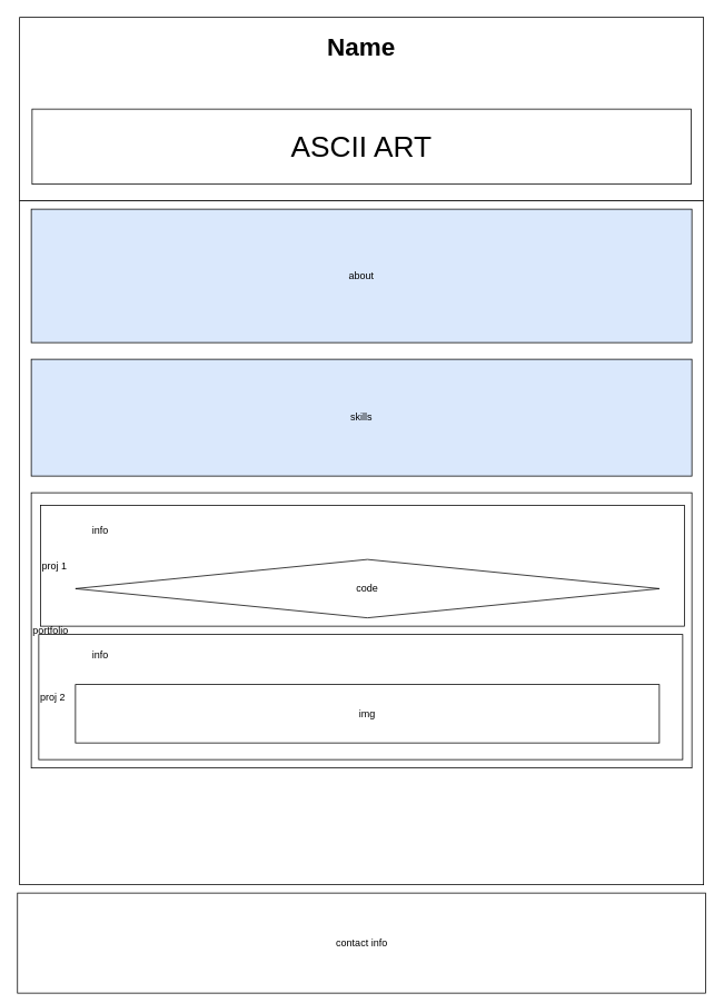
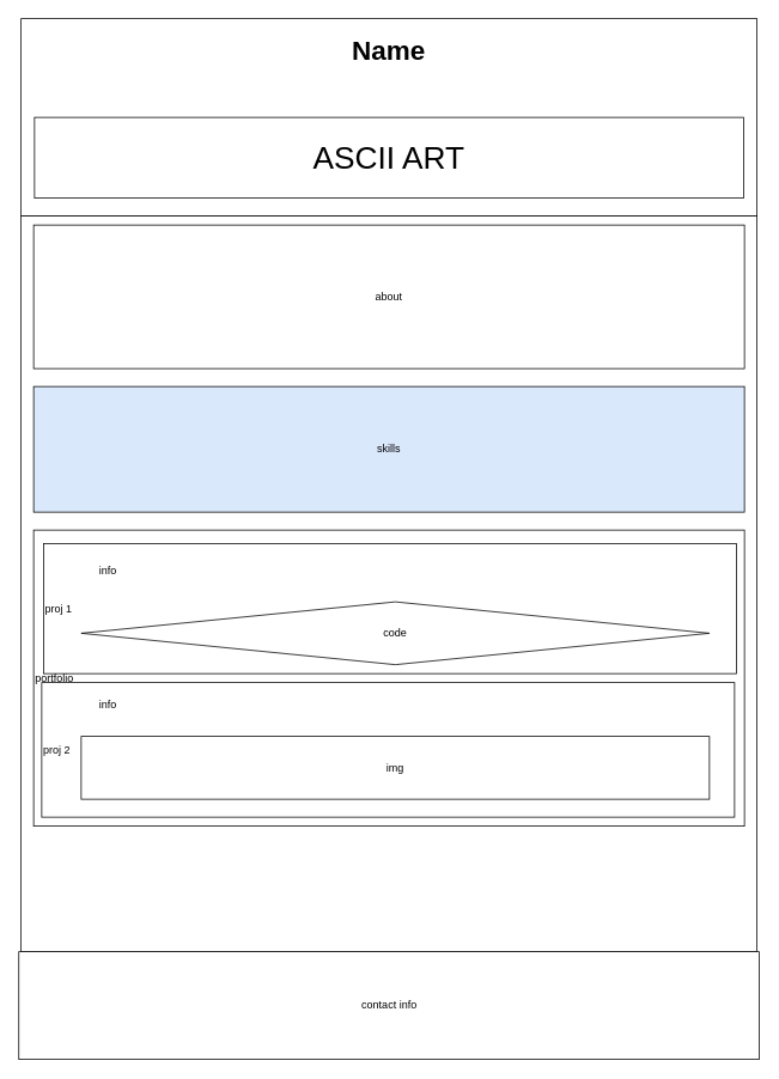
  <mxCell id="0" />
  <mxCell id="1" parent="0" />
  <mxCell id="2" value="" style="rounded=0;whiteSpace=wrap;html=1;" vertex="1" parent="1"><mxGeometry x="23" width="820" height="220" as="geometry" y="20" /></mxCell>
  <mxCell id="3" value="&lt;b&gt;&lt;font style=&quot;font-size: 30px;&quot;&gt;Name&lt;/font&gt;&lt;/b&gt;" style="text;html=1;align=center;verticalAlign=middle;whiteSpace=wrap;rounded=0;strokeWidth=1;fontSize=24;" vertex="1" parent="1"><mxGeometry x="288" y="30" width="290" height="50" as="geometry" /></mxCell>
  <mxCell id="4" value="" style="rounded=0;whiteSpace=wrap;html=1;" vertex="1" parent="1"><mxGeometry x="38" y="130" width="790" height="90" as="geometry" /></mxCell>
  <mxCell id="5" value="&lt;span style=&quot;font-size: 35px;&quot;&gt;ASCII ART&lt;/span&gt;" style="text;html=1;align=center;verticalAlign=middle;whiteSpace=wrap;rounded=0;" vertex="1" parent="1"><mxGeometry x="48" y="140" width="770" height="70" as="geometry" /></mxCell>
  <mxCell id="6" value="" style="whiteSpace=wrap;html=1;aspect=fixed;labelBackgroundColor=#FFFFFF;" vertex="1" parent="1"><mxGeometry x="23" y="240" width="820" height="820" as="geometry" /></mxCell>
- <mxCell id="7" value="about" style="rounded=0;whiteSpace=wrap;html=1;fillColor=#dae8fc;" vertex="1" parent="1"><mxGeometry x="37" y="250" width="792" height="160" as="geometry" /></mxCell>
+ <mxCell id="7" value="about" style="rounded=0;whiteSpace=wrap;html=1;" vertex="1" parent="1"><mxGeometry x="37" y="250" width="792" height="160" as="geometry" /></mxCell>
  <mxCell id="8" value="skills" style="rounded=0;whiteSpace=wrap;html=1;fillColor=#dae8fc;" vertex="1" parent="1"><mxGeometry x="37" y="430" width="792" height="140" as="geometry" /></mxCell>
  <mxCell id="9" value="portfolio" style="rounded=0;whiteSpace=wrap;html=1;align=left;" vertex="1" parent="1"><mxGeometry x="37" y="590" width="792" height="330" as="geometry" /></mxCell>
- <mxCell id="10" value="contact info" style="rounded=0;whiteSpace=wrap;html=1;" vertex="1" parent="1"><mxGeometry x="20.5" y="1070" width="825" height="120" as="geometry" /></mxCell>
+ <mxCell id="10" value="contact info" style="rounded=0;whiteSpace=wrap;html=1;" vertex="1" parent="1"><mxGeometry x="20.5" y="1060" width="825" height="120" as="geometry" /></mxCell>
  <mxCell id="11" value="proj 1" style="rounded=0;whiteSpace=wrap;html=1;align=left;" vertex="1" parent="1"><mxGeometry x="48" y="605" width="772" height="145" as="geometry" /></mxCell>
  <mxCell id="12" value="proj 2" style="rounded=0;whiteSpace=wrap;html=1;align=left;" vertex="1" parent="1"><mxGeometry x="46" y="760" width="772" height="150" as="geometry" /></mxCell>
  <mxCell id="13" value="img" style="rounded=0;whiteSpace=wrap;html=1;" vertex="1" parent="1"><mxGeometry x="90" y="820" width="700" height="70" as="geometry" /></mxCell>
  <mxCell id="14" value="code" style="rhombus;whiteSpace=wrap;html=1;" vertex="1" parent="1"><mxGeometry x="90" y="670" width="700" height="70" as="geometry" /></mxCell>
  <mxCell id="15" value="info" style="text;html=1;align=center;verticalAlign=middle;whiteSpace=wrap;rounded=0;" vertex="1" parent="1"><mxGeometry x="90" y="620" width="60" height="30" as="geometry" /></mxCell>
  <mxCell id="16" value="info" style="text;html=1;align=center;verticalAlign=middle;whiteSpace=wrap;rounded=0;" vertex="1" parent="1"><mxGeometry x="90" y="770" width="60" height="30" as="geometry" /></mxCell>
